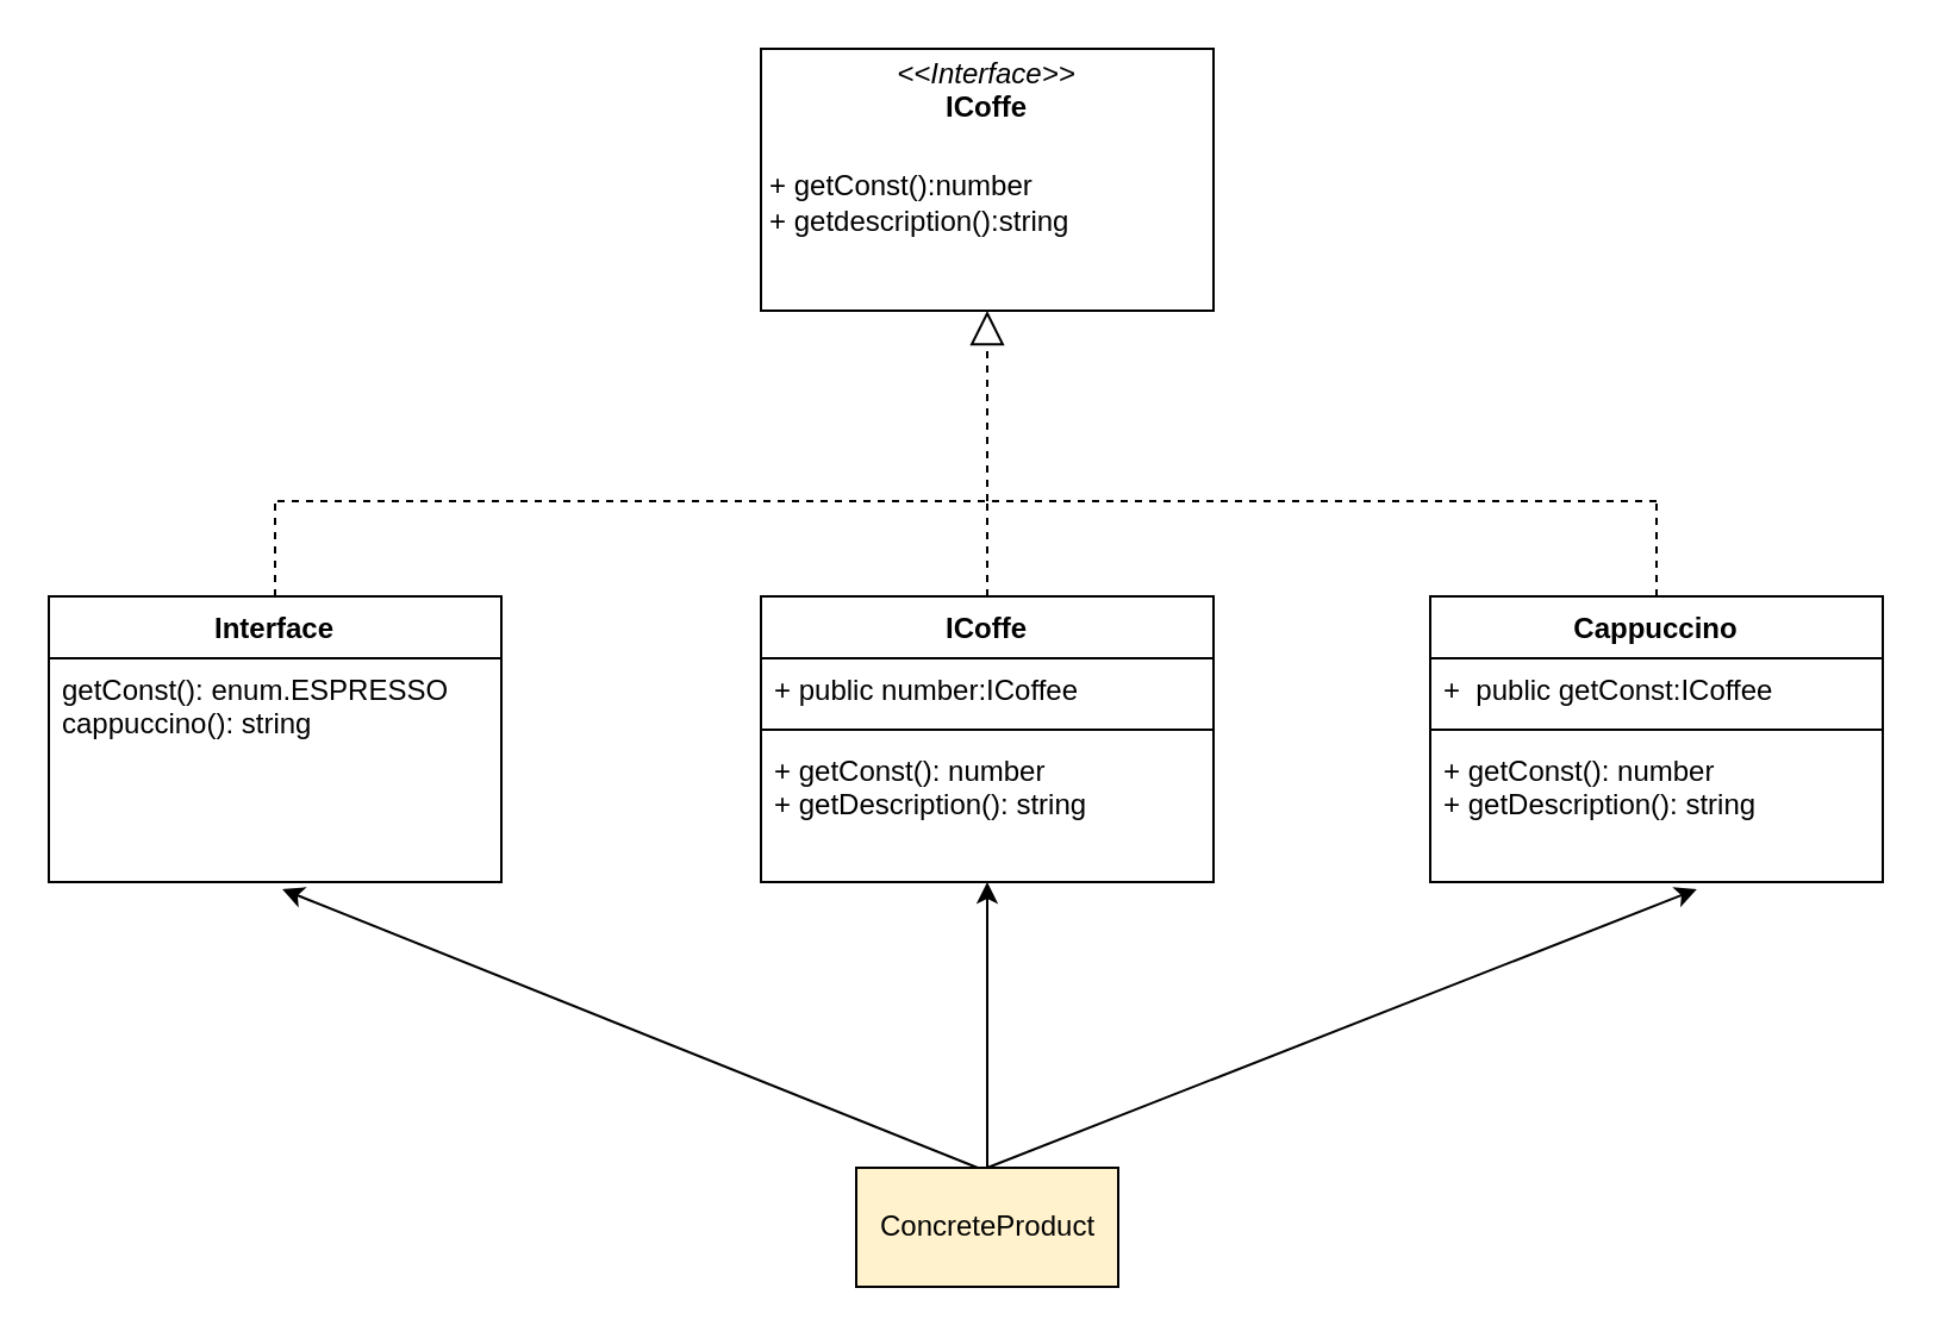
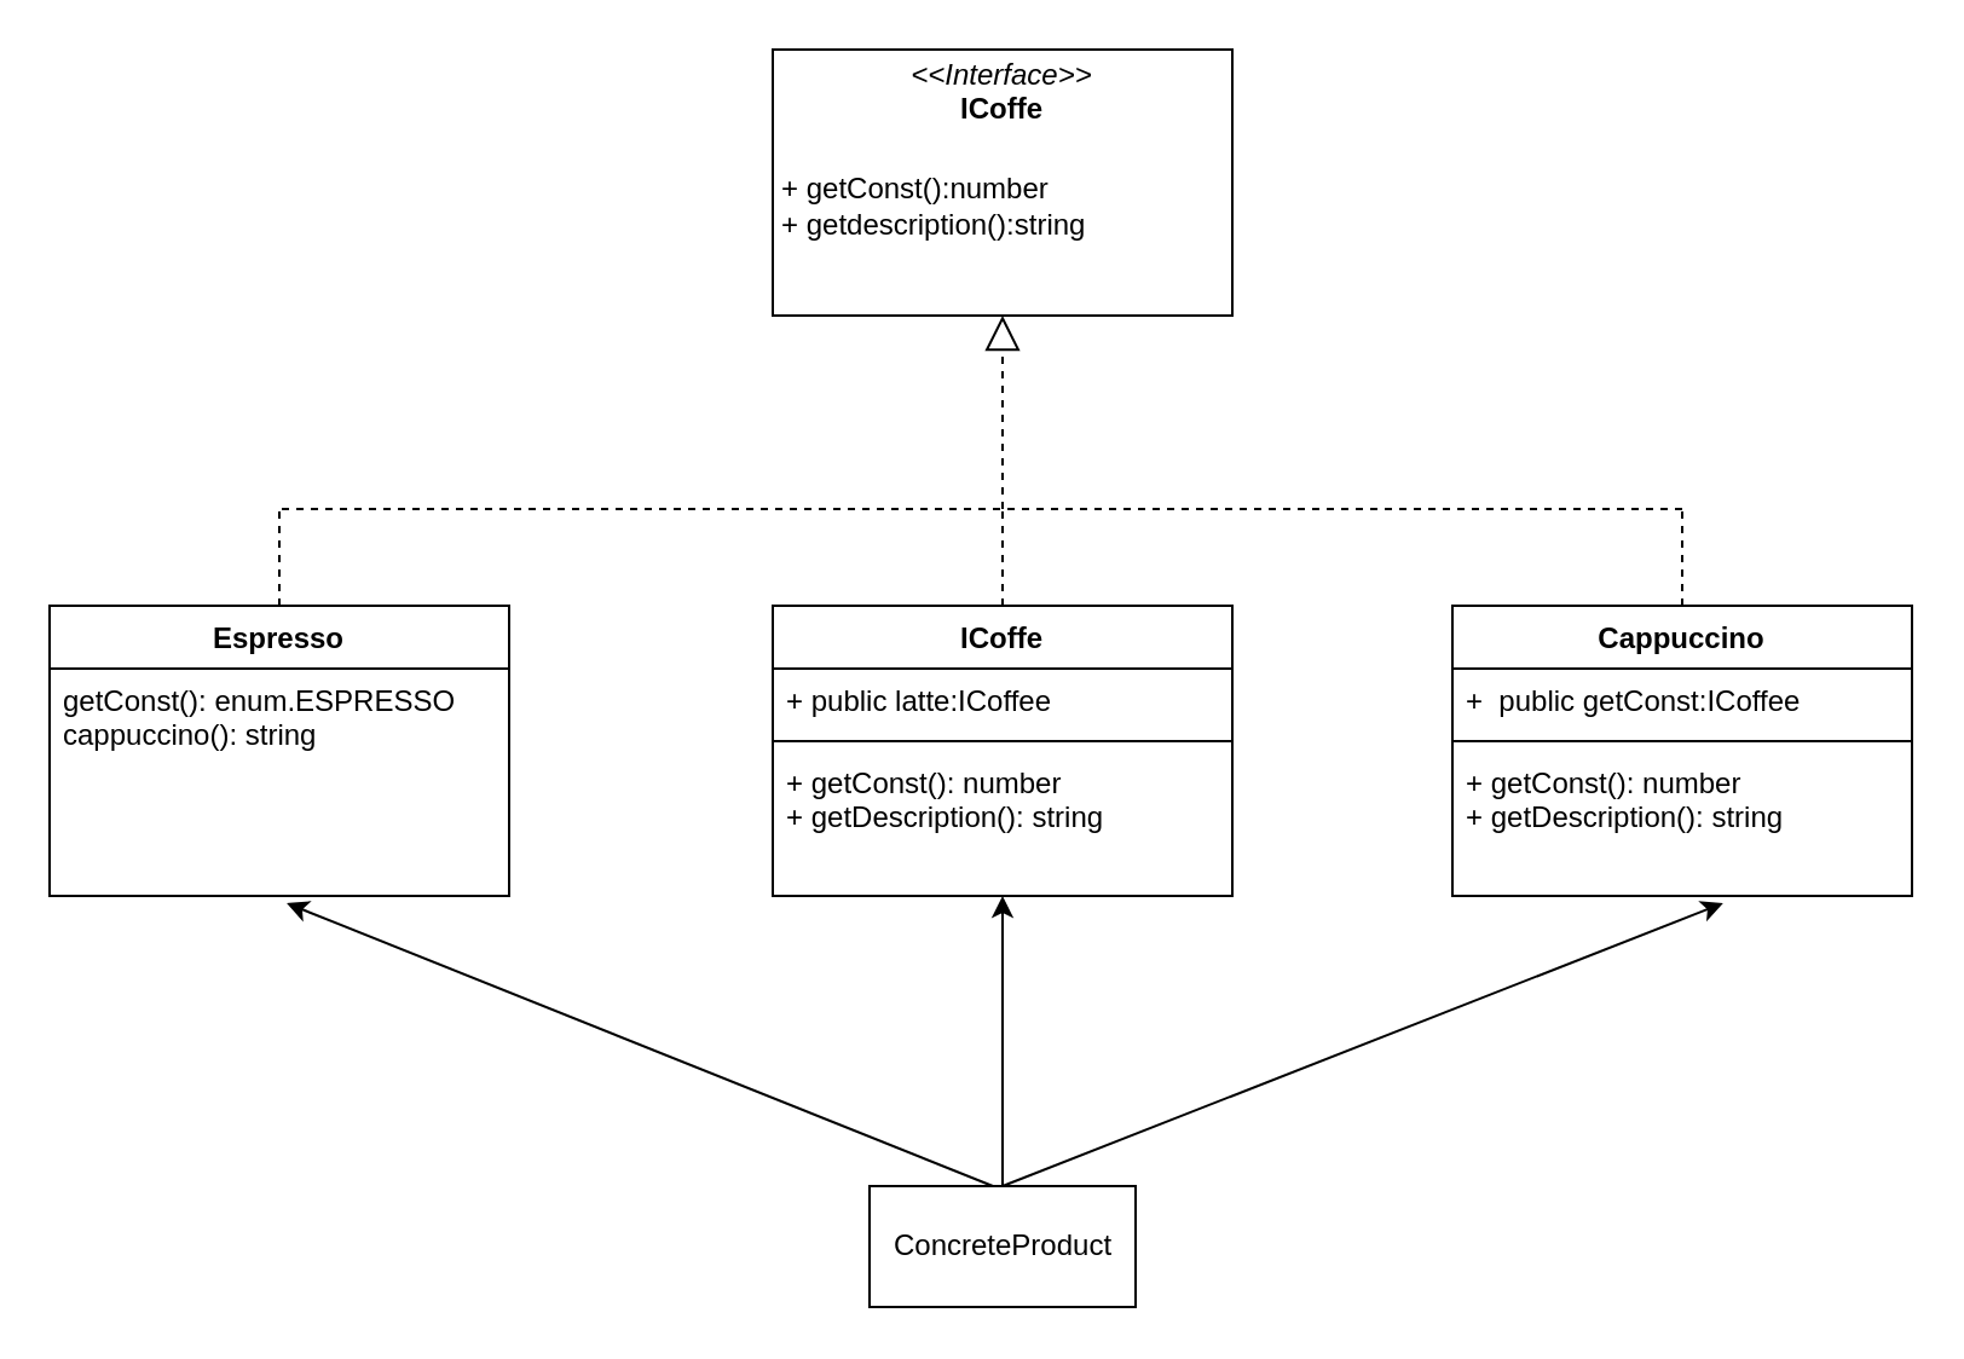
  <mxCell id="0" />
  <mxCell id="1" parent="0" />
  <mxCell id="2" value="&lt;p style=&quot;margin:0px;margin-top:4px;text-align:center;&quot;&gt;&lt;i&gt;&amp;lt;&amp;lt;Interface&amp;gt;&amp;gt;&lt;/i&gt;&lt;br&gt;&lt;b&gt;ICoffe&lt;/b&gt;&lt;/p&gt;&lt;p style=&quot;margin:0px;margin-top:4px;text-align:center;&quot;&gt;&lt;b&gt;&lt;br&gt;&lt;/b&gt;&lt;/p&gt;&lt;p style=&quot;margin:0px;margin-left:4px;&quot;&gt;+&amp;nbsp;getConst():number&lt;/p&gt;&lt;p style=&quot;margin:0px;margin-left:4px;&quot;&gt;+ getdescription():string&lt;/p&gt;&lt;div style=&quot;color: rgb(238, 238, 238); background-color: rgb(23, 17, 49); font-family: &amp;quot;Droid Sans Mono&amp;quot;, &amp;quot;monospace&amp;quot;, monospace; font-size: 14px; line-height: 19px;&quot;&gt;&lt;div&gt;&lt;/div&gt;&lt;/div&gt;" style="verticalAlign=top;align=left;overflow=fill;fontSize=12;fontFamily=Helvetica;html=1;" vertex="1" parent="1"><mxGeometry x="319" y="20" width="190" height="110" as="geometry" /></mxCell>
- <mxCell id="3" value="Interface" style="swimlane;fontStyle=1;align=center;verticalAlign=top;childLayout=stackLayout;horizontal=1;startSize=26;horizontalStack=0;resizeParent=1;resizeParentMax=0;resizeLast=0;collapsible=1;marginBottom=0;" vertex="1" parent="1"><mxGeometry x="20" y="250" width="190" height="120" as="geometry" /></mxCell>
+ <mxCell id="3" value="Espresso" style="swimlane;fontStyle=1;align=center;verticalAlign=top;childLayout=stackLayout;horizontal=1;startSize=26;horizontalStack=0;resizeParent=1;resizeParentMax=0;resizeLast=0;collapsible=1;marginBottom=0;" vertex="1" parent="1"><mxGeometry x="20" y="250" width="190" height="120" as="geometry" /></mxCell>
  <mxCell id="4" value="getConst(): enum.ESPRESSO&#10;cappuccino(): string" style="text;strokeColor=none;fillColor=none;align=left;verticalAlign=top;spacingLeft=4;spacingRight=4;overflow=hidden;rotatable=0;points=[[0,0.5],[1,0.5]];portConstraint=eastwest;" vertex="1" parent="3"><mxGeometry y="26" width="190" height="94" as="geometry" /></mxCell>
  <mxCell id="5" value="ICoffe" style="swimlane;fontStyle=1;align=center;verticalAlign=top;childLayout=stackLayout;horizontal=1;startSize=26;horizontalStack=0;resizeParent=1;resizeParentMax=0;resizeLast=0;collapsible=1;marginBottom=0;" vertex="1" parent="1"><mxGeometry x="319" y="250" width="190" height="120" as="geometry" /></mxCell>
- <mxCell id="6" value="+ public number:ICoffee" style="text;strokeColor=none;fillColor=none;align=left;verticalAlign=top;spacingLeft=4;spacingRight=4;overflow=hidden;rotatable=0;points=[[0,0.5],[1,0.5]];portConstraint=eastwest;" vertex="1" parent="5"><mxGeometry y="26" width="190" height="26" as="geometry" /></mxCell>
+ <mxCell id="6" value="+ public latte:ICoffee" style="text;strokeColor=none;fillColor=none;align=left;verticalAlign=top;spacingLeft=4;spacingRight=4;overflow=hidden;rotatable=0;points=[[0,0.5],[1,0.5]];portConstraint=eastwest;" vertex="1" parent="5"><mxGeometry y="26" width="190" height="26" as="geometry" /></mxCell>
  <mxCell id="7" value="" style="line;strokeWidth=1;fillColor=none;align=left;verticalAlign=middle;spacingTop=-1;spacingLeft=3;spacingRight=3;rotatable=0;labelPosition=right;points=[];portConstraint=eastwest;strokeColor=inherit;" vertex="1" parent="5"><mxGeometry y="52" width="190" height="8" as="geometry" /></mxCell>
  <mxCell id="8" value="+ getConst(): number&#10;+ getDescription(): string" style="text;strokeColor=none;fillColor=none;align=left;verticalAlign=top;spacingLeft=4;spacingRight=4;overflow=hidden;rotatable=0;points=[[0,0.5],[1,0.5]];portConstraint=eastwest;" vertex="1" parent="5"><mxGeometry y="60" width="190" height="60" as="geometry" /></mxCell>
  <mxCell id="9" value="Cappuccino" style="swimlane;fontStyle=1;align=center;verticalAlign=top;childLayout=stackLayout;horizontal=1;startSize=26;horizontalStack=0;resizeParent=1;resizeParentMax=0;resizeLast=0;collapsible=1;marginBottom=0;" vertex="1" parent="1"><mxGeometry x="600" y="250" width="190" height="120" as="geometry" /></mxCell>
  <mxCell id="10" value="+  public getConst:ICoffee" style="text;strokeColor=none;fillColor=none;align=left;verticalAlign=top;spacingLeft=4;spacingRight=4;overflow=hidden;rotatable=0;points=[[0,0.5],[1,0.5]];portConstraint=eastwest;" vertex="1" parent="9"><mxGeometry y="26" width="190" height="26" as="geometry" /></mxCell>
  <mxCell id="11" value="" style="line;strokeWidth=1;fillColor=none;align=left;verticalAlign=middle;spacingTop=-1;spacingLeft=3;spacingRight=3;rotatable=0;labelPosition=right;points=[];portConstraint=eastwest;strokeColor=inherit;" vertex="1" parent="9"><mxGeometry y="52" width="190" height="8" as="geometry" /></mxCell>
  <mxCell id="12" value="+ getConst(): number&#10;+ getDescription(): string" style="text;strokeColor=none;fillColor=none;align=left;verticalAlign=top;spacingLeft=4;spacingRight=4;overflow=hidden;rotatable=0;points=[[0,0.5],[1,0.5]];portConstraint=eastwest;" vertex="1" parent="9"><mxGeometry y="60" width="190" height="60" as="geometry" /></mxCell>
  <mxCell id="13" value="" style="endArrow=none;dashed=1;html=1;rounded=0;exitX=0.5;exitY=0;exitDx=0;exitDy=0;" edge="1" parent="1" source="3"><mxGeometry width="50" height="50" relative="1" as="geometry"><mxPoint x="380" y="240" as="sourcePoint" /><mxPoint x="115" y="210" as="targetPoint" /></mxGeometry></mxCell>
  <mxCell id="14" value="" style="endArrow=none;dashed=1;html=1;rounded=0;exitX=0.5;exitY=0;exitDx=0;exitDy=0;" edge="1" parent="1" source="5"><mxGeometry width="50" height="50" relative="1" as="geometry"><mxPoint x="380" y="240" as="sourcePoint" /><mxPoint x="414" y="210" as="targetPoint" /></mxGeometry></mxCell>
  <mxCell id="15" value="" style="endArrow=none;dashed=1;html=1;rounded=0;exitX=0.5;exitY=0;exitDx=0;exitDy=0;" edge="1" parent="1" source="9"><mxGeometry width="50" height="50" relative="1" as="geometry"><mxPoint x="380" y="240" as="sourcePoint" /><mxPoint x="695" y="210" as="targetPoint" /></mxGeometry></mxCell>
  <mxCell id="16" value="" style="endArrow=none;dashed=1;html=1;rounded=0;" edge="1" parent="1"><mxGeometry width="50" height="50" relative="1" as="geometry"><mxPoint x="116" y="210" as="sourcePoint" /><mxPoint x="696" y="210" as="targetPoint" /></mxGeometry></mxCell>
  <mxCell id="17" value="" style="endArrow=block;dashed=1;endFill=0;endSize=12;html=1;rounded=0;" edge="1" parent="1"><mxGeometry width="160" relative="1" as="geometry"><mxPoint x="414" y="210" as="sourcePoint" /><mxPoint x="414" y="130" as="targetPoint" /></mxGeometry></mxCell>
- <mxCell id="18" value="ConcreteProduct" style="html=1;fillColor=#fff2cc;" vertex="1" parent="1"><mxGeometry x="359" y="490" width="110" height="50" as="geometry" /></mxCell>
+ <mxCell id="18" value="ConcreteProduct" style="html=1;" vertex="1" parent="1"><mxGeometry x="359" y="490" width="110" height="50" as="geometry" /></mxCell>
  <mxCell id="19" value="" style="endArrow=classic;html=1;rounded=0;exitX=0.5;exitY=0;exitDx=0;exitDy=0;" edge="1" parent="1" source="18" target="8"><mxGeometry width="50" height="50" relative="1" as="geometry"><mxPoint x="460" y="370" as="sourcePoint" /><mxPoint x="510" y="320" as="targetPoint" /></mxGeometry></mxCell>
  <mxCell id="20" value="" style="endArrow=classic;html=1;rounded=0;entryX=0.516;entryY=1.032;entryDx=0;entryDy=0;entryPerimeter=0;" edge="1" parent="1" target="4"><mxGeometry width="50" height="50" relative="1" as="geometry"><mxPoint x="410" y="490" as="sourcePoint" /><mxPoint x="424" y="380" as="targetPoint" /></mxGeometry></mxCell>
  <mxCell id="21" value="" style="endArrow=classic;html=1;rounded=0;exitX=0.5;exitY=0;exitDx=0;exitDy=0;entryX=0.589;entryY=1.05;entryDx=0;entryDy=0;entryPerimeter=0;" edge="1" parent="1" source="18" target="12"><mxGeometry width="50" height="50" relative="1" as="geometry"><mxPoint x="434" y="510" as="sourcePoint" /><mxPoint x="434" y="390" as="targetPoint" /></mxGeometry></mxCell>
